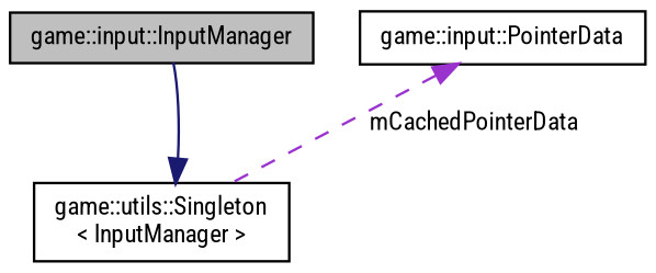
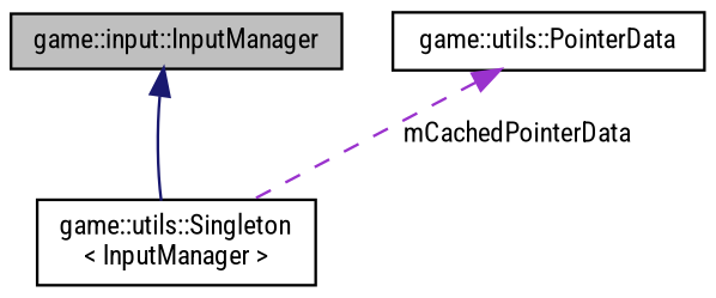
  digraph {
    fontname="Roboto Condensed"
    node [color=black fillcolor=white fontname="Roboto Condensed" fontsize=10 shape=record style=filled]
    edge [dir=back fontname="Roboto Condensed" fontsize=10 labelfontname=Helvetica labelfontsize=10]
    n1 [fillcolor=grey75 fontcolor=black height=0.2 label="game::input::InputManager" width=0.4]
    n2 [height=0.2 label="game::utils::Singleton\l\< InputManager \>" width=0.4]
-   n3 [height=0.2 label="game::input::PointerData" width=0.4]
-   n2 -> n1 [color=midnightblue style=solid]
+   n3 [height=0.2 label="game::utils::PointerData" width=0.4]
+   n1 -> n2 [color=midnightblue style=solid]
    n3 -> n2 [color=darkorchid3 label=" mCachedPointerData" style=dashed]
  }
